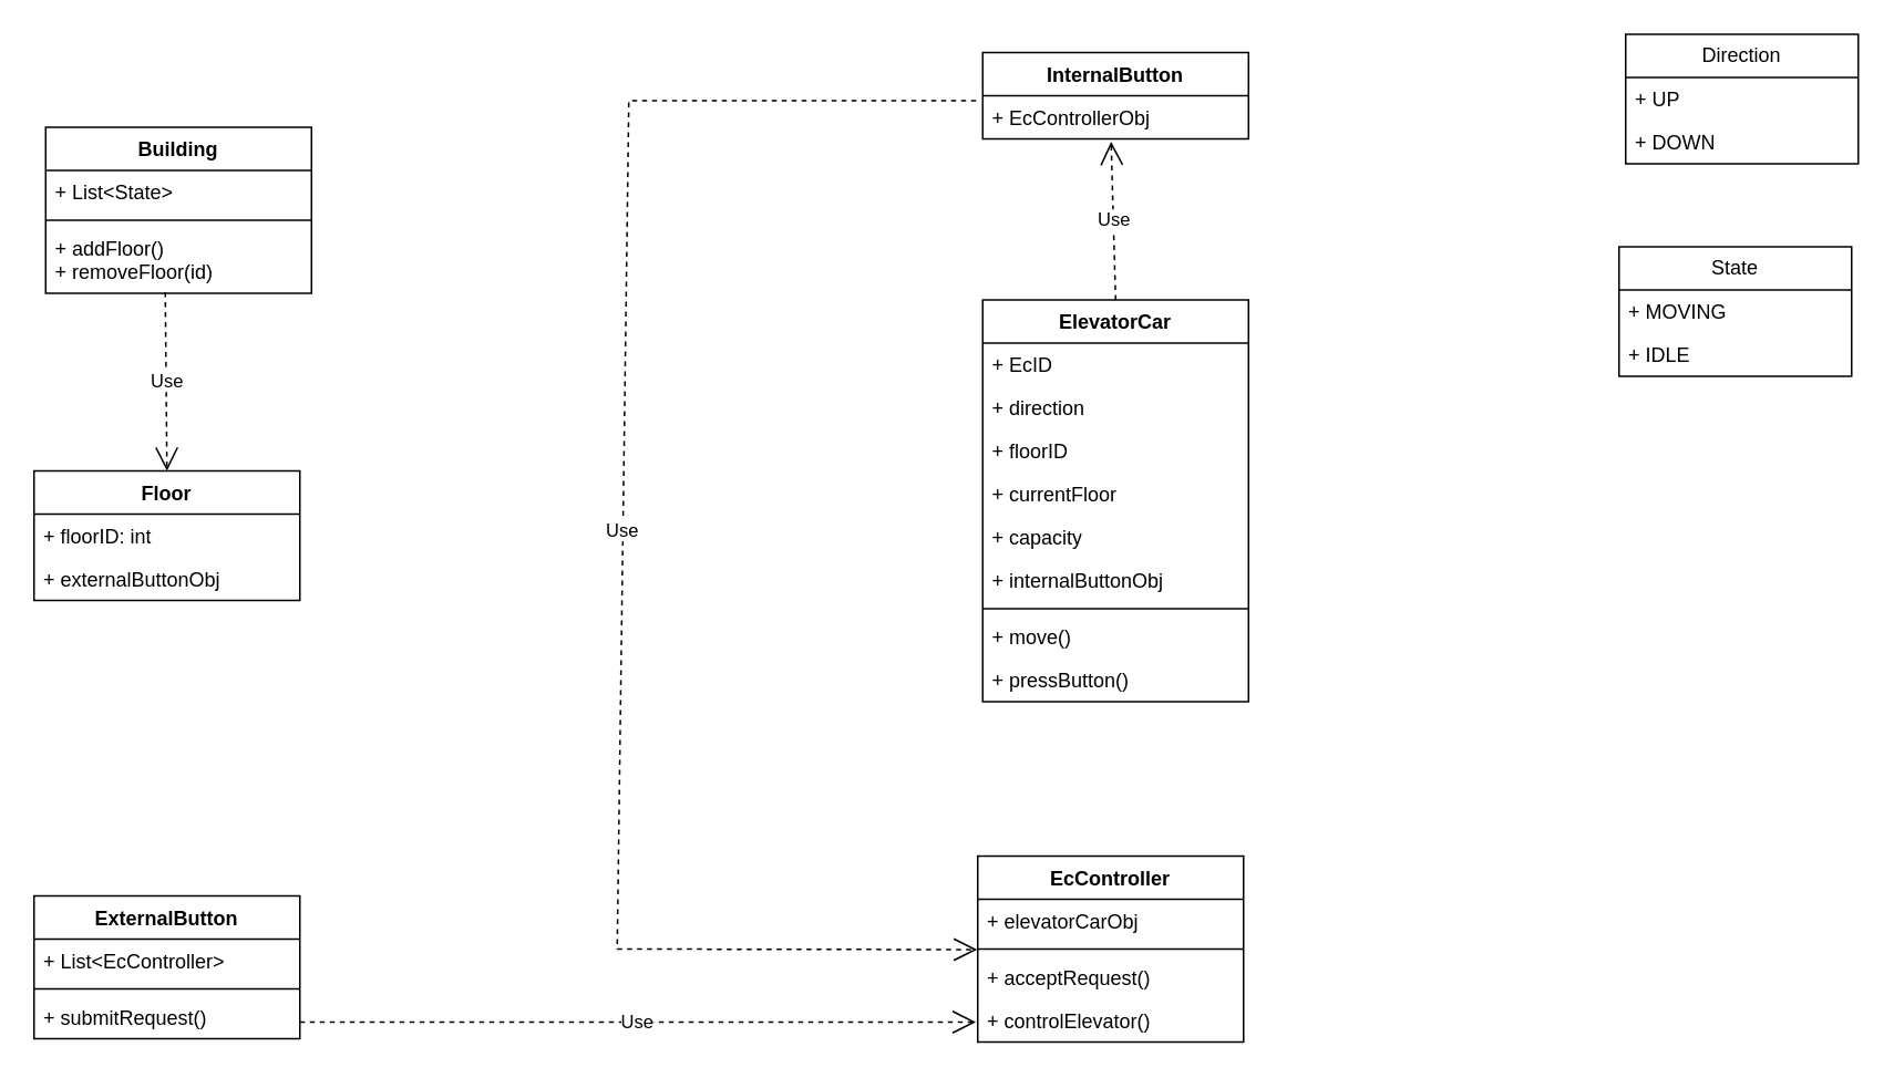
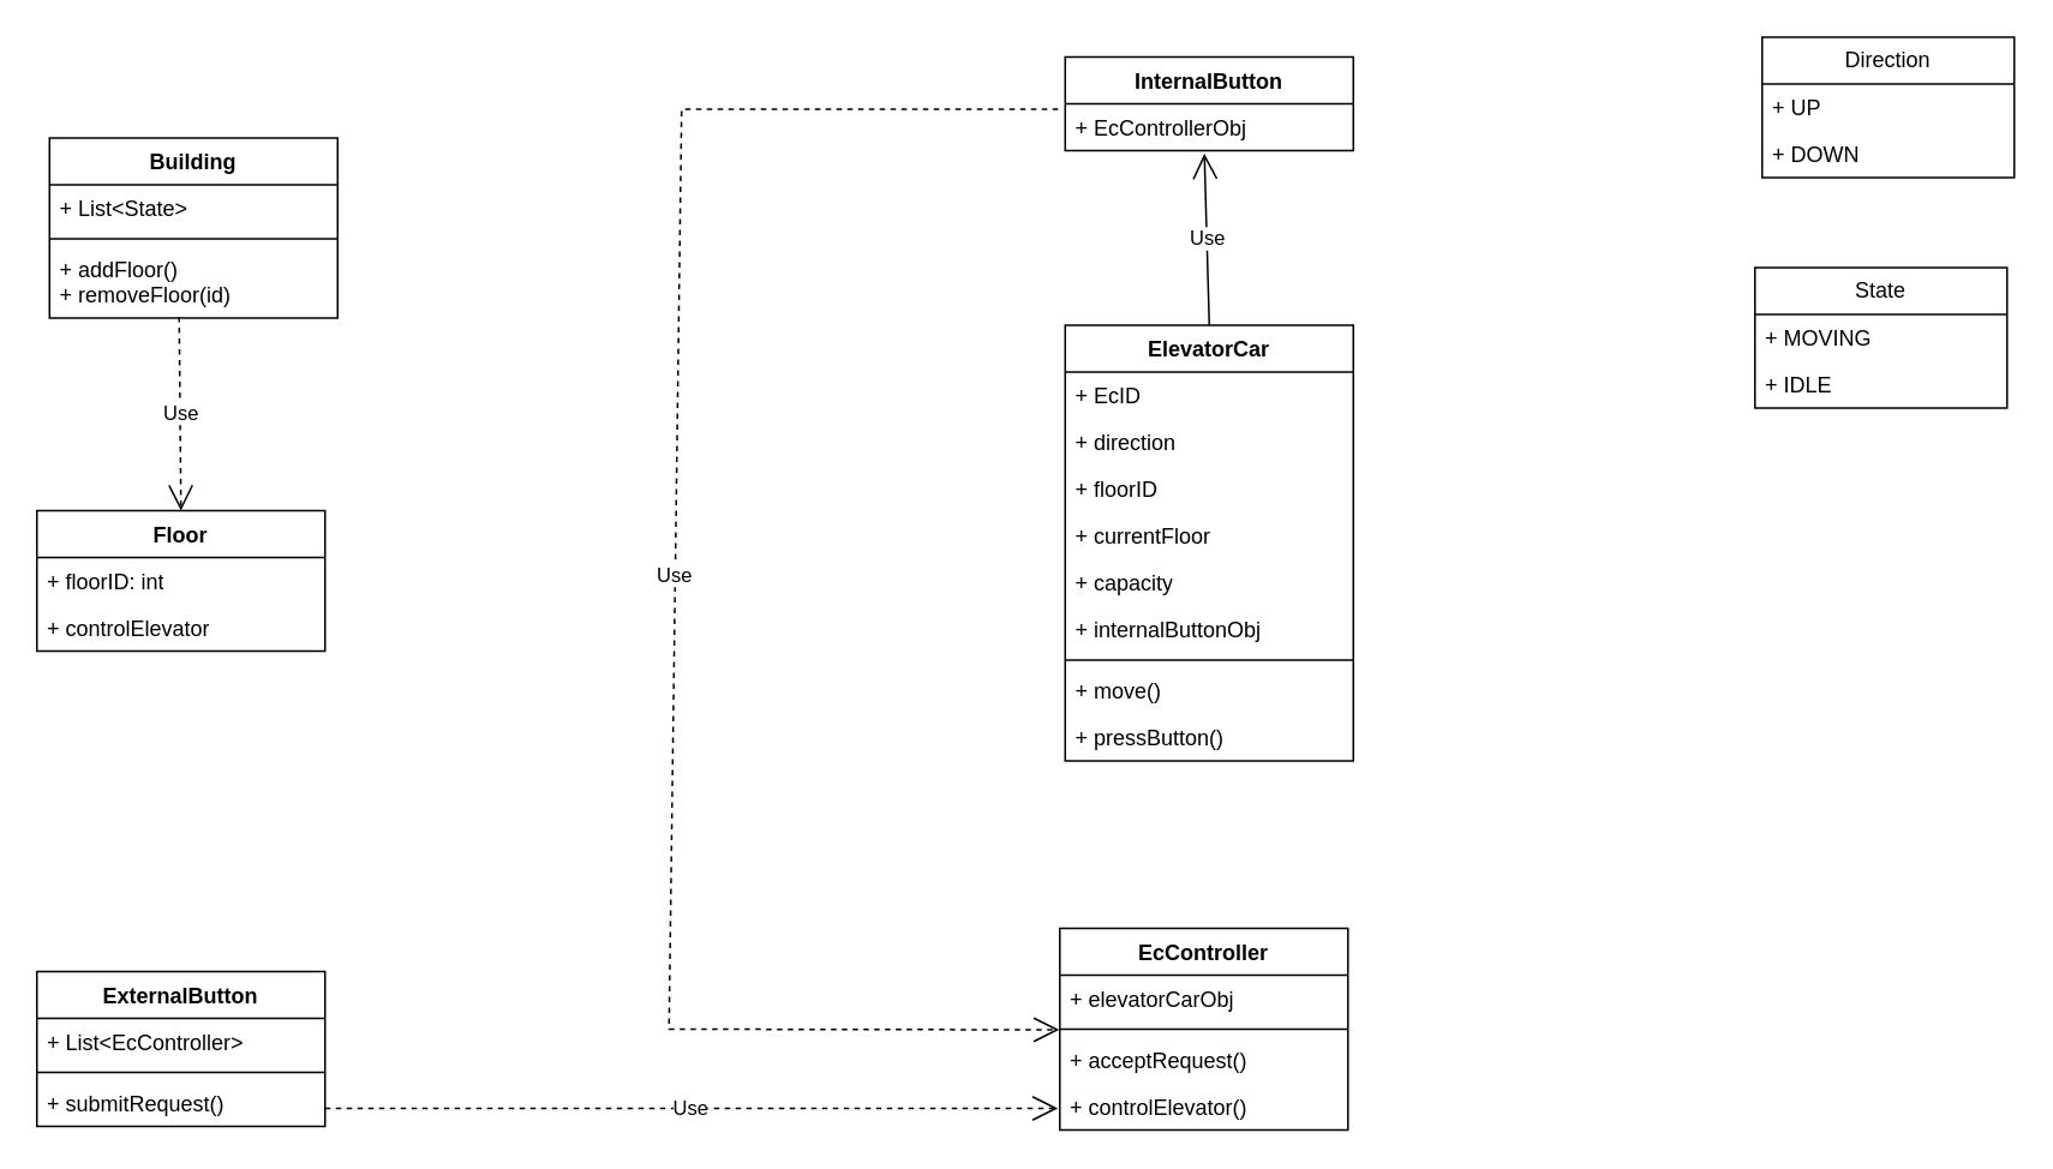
  <mxCell id="0" />
  <mxCell id="1" parent="0" />
  <mxCell id="2" value="Building" style="swimlane;fontStyle=1;align=center;verticalAlign=top;childLayout=stackLayout;horizontal=1;startSize=26;horizontalStack=0;resizeParent=1;resizeParentMax=0;resizeLast=0;collapsible=1;marginBottom=0;whiteSpace=wrap;html=1;" vertex="1" parent="1"><mxGeometry x="27" y="76" width="160" height="100" as="geometry" /></mxCell>
  <mxCell id="3" value="+ List&amp;lt;State&amp;gt;" style="text;strokeColor=none;fillColor=none;align=left;verticalAlign=top;spacingLeft=4;spacingRight=4;overflow=hidden;rotatable=0;points=[[0,0.5],[1,0.5]];portConstraint=eastwest;whiteSpace=wrap;html=1;" vertex="1" parent="2"><mxGeometry y="26" width="160" height="26" as="geometry" /></mxCell>
  <mxCell id="4" value="" style="line;strokeWidth=1;fillColor=none;align=left;verticalAlign=middle;spacingTop=-1;spacingLeft=3;spacingRight=3;rotatable=0;labelPosition=right;points=[];portConstraint=eastwest;strokeColor=inherit;" vertex="1" parent="2"><mxGeometry y="52" width="160" height="8" as="geometry" /></mxCell>
  <mxCell id="5" value="+ addFloor()&lt;div&gt;+ removeFloor(id)&lt;/div&gt;" style="text;strokeColor=none;fillColor=none;align=left;verticalAlign=top;spacingLeft=4;spacingRight=4;overflow=hidden;rotatable=0;points=[[0,0.5],[1,0.5]];portConstraint=eastwest;whiteSpace=wrap;html=1;" vertex="1" parent="2"><mxGeometry y="60" width="160" height="40" as="geometry" /></mxCell>
  <mxCell id="6" value="Floor" style="swimlane;fontStyle=1;align=center;verticalAlign=top;childLayout=stackLayout;horizontal=1;startSize=26;horizontalStack=0;resizeParent=1;resizeParentMax=0;resizeLast=0;collapsible=1;marginBottom=0;whiteSpace=wrap;html=1;" vertex="1" parent="1"><mxGeometry x="20" y="283" width="160" height="78" as="geometry" /></mxCell>
  <mxCell id="7" value="+ floorID: int" style="text;strokeColor=none;fillColor=none;align=left;verticalAlign=top;spacingLeft=4;spacingRight=4;overflow=hidden;rotatable=0;points=[[0,0.5],[1,0.5]];portConstraint=eastwest;whiteSpace=wrap;html=1;" vertex="1" parent="6"><mxGeometry y="26" width="160" height="26" as="geometry" /></mxCell>
- <mxCell id="8" value="+ externalButtonObj" style="text;strokeColor=none;fillColor=none;align=left;verticalAlign=top;spacingLeft=4;spacingRight=4;overflow=hidden;rotatable=0;points=[[0,0.5],[1,0.5]];portConstraint=eastwest;whiteSpace=wrap;html=1;" vertex="1" parent="6"><mxGeometry y="52" width="160" height="26" as="geometry" /></mxCell>
+ <mxCell id="8" value="+ controlElevator" style="text;strokeColor=none;fillColor=none;align=left;verticalAlign=top;spacingLeft=4;spacingRight=4;overflow=hidden;rotatable=0;points=[[0,0.5],[1,0.5]];portConstraint=eastwest;whiteSpace=wrap;html=1;" vertex="1" parent="6"><mxGeometry y="52" width="160" height="26" as="geometry" /></mxCell>
  <mxCell id="9" value="ExternalButton" style="swimlane;fontStyle=1;align=center;verticalAlign=top;childLayout=stackLayout;horizontal=1;startSize=26;horizontalStack=0;resizeParent=1;resizeParentMax=0;resizeLast=0;collapsible=1;marginBottom=0;whiteSpace=wrap;html=1;" vertex="1" parent="1"><mxGeometry x="20" y="539" width="160" height="86" as="geometry" /></mxCell>
  <mxCell id="10" value="+ List&amp;lt;EcController&amp;gt;" style="text;strokeColor=none;fillColor=none;align=left;verticalAlign=top;spacingLeft=4;spacingRight=4;overflow=hidden;rotatable=0;points=[[0,0.5],[1,0.5]];portConstraint=eastwest;whiteSpace=wrap;html=1;" vertex="1" parent="9"><mxGeometry y="26" width="160" height="26" as="geometry" /></mxCell>
  <mxCell id="11" value="" style="line;strokeWidth=1;fillColor=none;align=left;verticalAlign=middle;spacingTop=-1;spacingLeft=3;spacingRight=3;rotatable=0;labelPosition=right;points=[];portConstraint=eastwest;strokeColor=inherit;" vertex="1" parent="9"><mxGeometry y="52" width="160" height="8" as="geometry" /></mxCell>
  <mxCell id="12" value="+ submitRequest()" style="text;strokeColor=none;fillColor=none;align=left;verticalAlign=top;spacingLeft=4;spacingRight=4;overflow=hidden;rotatable=0;points=[[0,0.5],[1,0.5]];portConstraint=eastwest;whiteSpace=wrap;html=1;" vertex="1" parent="9"><mxGeometry y="60" width="160" height="26" as="geometry" /></mxCell>
  <mxCell id="13" value="ElevatorCar" style="swimlane;fontStyle=1;align=center;verticalAlign=top;childLayout=stackLayout;horizontal=1;startSize=26;horizontalStack=0;resizeParent=1;resizeParentMax=0;resizeLast=0;collapsible=1;marginBottom=0;whiteSpace=wrap;html=1;" vertex="1" parent="1"><mxGeometry x="591" y="180" width="160" height="242" as="geometry" /></mxCell>
  <mxCell id="14" value="+ EcID" style="text;strokeColor=none;fillColor=none;align=left;verticalAlign=top;spacingLeft=4;spacingRight=4;overflow=hidden;rotatable=0;points=[[0,0.5],[1,0.5]];portConstraint=eastwest;whiteSpace=wrap;html=1;" vertex="1" parent="13"><mxGeometry y="26" width="160" height="26" as="geometry" /></mxCell>
  <mxCell id="15" value="+ direction" style="text;strokeColor=none;fillColor=none;align=left;verticalAlign=top;spacingLeft=4;spacingRight=4;overflow=hidden;rotatable=0;points=[[0,0.5],[1,0.5]];portConstraint=eastwest;whiteSpace=wrap;html=1;" vertex="1" parent="13"><mxGeometry y="52" width="160" height="26" as="geometry" /></mxCell>
  <mxCell id="16" value="+ floorID" style="text;strokeColor=none;fillColor=none;align=left;verticalAlign=top;spacingLeft=4;spacingRight=4;overflow=hidden;rotatable=0;points=[[0,0.5],[1,0.5]];portConstraint=eastwest;whiteSpace=wrap;html=1;" vertex="1" parent="13"><mxGeometry y="78" width="160" height="26" as="geometry" /></mxCell>
  <mxCell id="17" value="+ currentFloor" style="text;strokeColor=none;fillColor=none;align=left;verticalAlign=top;spacingLeft=4;spacingRight=4;overflow=hidden;rotatable=0;points=[[0,0.5],[1,0.5]];portConstraint=eastwest;whiteSpace=wrap;html=1;" vertex="1" parent="13"><mxGeometry y="104" width="160" height="26" as="geometry" /></mxCell>
  <mxCell id="18" value="+ capacity" style="text;strokeColor=none;fillColor=none;align=left;verticalAlign=top;spacingLeft=4;spacingRight=4;overflow=hidden;rotatable=0;points=[[0,0.5],[1,0.5]];portConstraint=eastwest;whiteSpace=wrap;html=1;" vertex="1" parent="13"><mxGeometry y="130" width="160" height="26" as="geometry" /></mxCell>
  <mxCell id="19" value="+ internalButtonObj" style="text;strokeColor=none;fillColor=none;align=left;verticalAlign=top;spacingLeft=4;spacingRight=4;overflow=hidden;rotatable=0;points=[[0,0.5],[1,0.5]];portConstraint=eastwest;whiteSpace=wrap;html=1;" vertex="1" parent="13"><mxGeometry y="156" width="160" height="26" as="geometry" /></mxCell>
  <mxCell id="20" value="" style="line;strokeWidth=1;fillColor=none;align=left;verticalAlign=middle;spacingTop=-1;spacingLeft=3;spacingRight=3;rotatable=0;labelPosition=right;points=[];portConstraint=eastwest;strokeColor=inherit;" vertex="1" parent="13"><mxGeometry y="182" width="160" height="8" as="geometry" /></mxCell>
  <mxCell id="21" value="+ move()" style="text;strokeColor=none;fillColor=none;align=left;verticalAlign=top;spacingLeft=4;spacingRight=4;overflow=hidden;rotatable=0;points=[[0,0.5],[1,0.5]];portConstraint=eastwest;whiteSpace=wrap;html=1;" vertex="1" parent="13"><mxGeometry y="190" width="160" height="26" as="geometry" /></mxCell>
  <mxCell id="22" value="+ pressButton()" style="text;strokeColor=none;fillColor=none;align=left;verticalAlign=top;spacingLeft=4;spacingRight=4;overflow=hidden;rotatable=0;points=[[0,0.5],[1,0.5]];portConstraint=eastwest;whiteSpace=wrap;html=1;" vertex="1" parent="13"><mxGeometry y="216" width="160" height="26" as="geometry" /></mxCell>
  <mxCell id="23" value="Direction" style="swimlane;fontStyle=0;childLayout=stackLayout;horizontal=1;startSize=26;fillColor=none;horizontalStack=0;resizeParent=1;resizeParentMax=0;resizeLast=0;collapsible=1;marginBottom=0;whiteSpace=wrap;html=1;" vertex="1" parent="1"><mxGeometry x="978" y="20" width="140" height="78" as="geometry" /></mxCell>
  <mxCell id="24" value="+ UP" style="text;strokeColor=none;fillColor=none;align=left;verticalAlign=top;spacingLeft=4;spacingRight=4;overflow=hidden;rotatable=0;points=[[0,0.5],[1,0.5]];portConstraint=eastwest;whiteSpace=wrap;html=1;" vertex="1" parent="23"><mxGeometry y="26" width="140" height="26" as="geometry" /></mxCell>
  <mxCell id="25" value="+ DOWN" style="text;strokeColor=none;fillColor=none;align=left;verticalAlign=top;spacingLeft=4;spacingRight=4;overflow=hidden;rotatable=0;points=[[0,0.5],[1,0.5]];portConstraint=eastwest;whiteSpace=wrap;html=1;" vertex="1" parent="23"><mxGeometry y="52" width="140" height="26" as="geometry" /></mxCell>
  <mxCell id="26" value="State" style="swimlane;fontStyle=0;childLayout=stackLayout;horizontal=1;startSize=26;fillColor=none;horizontalStack=0;resizeParent=1;resizeParentMax=0;resizeLast=0;collapsible=1;marginBottom=0;whiteSpace=wrap;html=1;" vertex="1" parent="1"><mxGeometry x="974" y="148" width="140" height="78" as="geometry" /></mxCell>
  <mxCell id="27" value="+ MOVING" style="text;strokeColor=none;fillColor=none;align=left;verticalAlign=top;spacingLeft=4;spacingRight=4;overflow=hidden;rotatable=0;points=[[0,0.5],[1,0.5]];portConstraint=eastwest;whiteSpace=wrap;html=1;" vertex="1" parent="26"><mxGeometry y="26" width="140" height="26" as="geometry" /></mxCell>
  <mxCell id="28" value="+ IDLE" style="text;strokeColor=none;fillColor=none;align=left;verticalAlign=top;spacingLeft=4;spacingRight=4;overflow=hidden;rotatable=0;points=[[0,0.5],[1,0.5]];portConstraint=eastwest;whiteSpace=wrap;html=1;" vertex="1" parent="26"><mxGeometry y="52" width="140" height="26" as="geometry" /></mxCell>
  <mxCell id="29" value="EcController" style="swimlane;fontStyle=1;align=center;verticalAlign=top;childLayout=stackLayout;horizontal=1;startSize=26;horizontalStack=0;resizeParent=1;resizeParentMax=0;resizeLast=0;collapsible=1;marginBottom=0;whiteSpace=wrap;html=1;" vertex="1" parent="1"><mxGeometry x="588" y="515" width="160" height="112" as="geometry" /></mxCell>
  <mxCell id="30" value="+ elevatorCarObj" style="text;strokeColor=none;fillColor=none;align=left;verticalAlign=top;spacingLeft=4;spacingRight=4;overflow=hidden;rotatable=0;points=[[0,0.5],[1,0.5]];portConstraint=eastwest;whiteSpace=wrap;html=1;" vertex="1" parent="29"><mxGeometry y="26" width="160" height="26" as="geometry" /></mxCell>
  <mxCell id="31" value="" style="line;strokeWidth=1;fillColor=none;align=left;verticalAlign=middle;spacingTop=-1;spacingLeft=3;spacingRight=3;rotatable=0;labelPosition=right;points=[];portConstraint=eastwest;strokeColor=inherit;" vertex="1" parent="29"><mxGeometry y="52" width="160" height="8" as="geometry" /></mxCell>
  <mxCell id="32" value="+ acceptRequest()" style="text;strokeColor=none;fillColor=none;align=left;verticalAlign=top;spacingLeft=4;spacingRight=4;overflow=hidden;rotatable=0;points=[[0,0.5],[1,0.5]];portConstraint=eastwest;whiteSpace=wrap;html=1;" vertex="1" parent="29"><mxGeometry y="60" width="160" height="26" as="geometry" /></mxCell>
  <mxCell id="33" value="+ controlElevator()" style="text;strokeColor=none;fillColor=none;align=left;verticalAlign=top;spacingLeft=4;spacingRight=4;overflow=hidden;rotatable=0;points=[[0,0.5],[1,0.5]];portConstraint=eastwest;whiteSpace=wrap;html=1;" vertex="1" parent="29"><mxGeometry y="86" width="160" height="26" as="geometry" /></mxCell>
  <mxCell id="34" value="InternalButton" style="swimlane;fontStyle=1;align=center;verticalAlign=top;childLayout=stackLayout;horizontal=1;startSize=26;horizontalStack=0;resizeParent=1;resizeParentMax=0;resizeLast=0;collapsible=1;marginBottom=0;whiteSpace=wrap;html=1;" vertex="1" parent="1"><mxGeometry x="591" y="31" width="160" height="52" as="geometry" /></mxCell>
  <mxCell id="35" value="+ EcControllerObj" style="text;strokeColor=none;fillColor=none;align=left;verticalAlign=top;spacingLeft=4;spacingRight=4;overflow=hidden;rotatable=0;points=[[0,0.5],[1,0.5]];portConstraint=eastwest;whiteSpace=wrap;html=1;" vertex="1" parent="34"><mxGeometry y="26" width="160" height="26" as="geometry" /></mxCell>
  <mxCell id="36" value="Use" style="endArrow=open;endSize=12;dashed=1;html=1;rounded=0;exitX=0.45;exitY=0.983;exitDx=0;exitDy=0;exitPerimeter=0;entryX=0.5;entryY=0;entryDx=0;entryDy=0;" edge="1" parent="1" source="5" target="6"><mxGeometry width="160" relative="1" as="geometry"><mxPoint x="93" y="180" as="sourcePoint" /><mxPoint x="253" y="180" as="targetPoint" /></mxGeometry></mxCell>
- <mxCell id="37" value="Use" style="endArrow=open;endSize=12;dashed=1;html=1;rounded=0;entryX=0.483;entryY=1.064;entryDx=0;entryDy=0;entryPerimeter=0;exitX=0.5;exitY=0;exitDx=0;exitDy=0;" edge="1" parent="1" source="13" target="35"><mxGeometry width="160" relative="1" as="geometry"><mxPoint x="674" y="177" as="sourcePoint" /><mxPoint x="851" y="158" as="targetPoint" /></mxGeometry></mxCell>
+ <mxCell id="37" value="Use" style="endArrow=open;endSize=12;dashed=0;html=1;rounded=0;entryX=0.483;entryY=1.064;entryDx=0;entryDy=0;entryPerimeter=0;exitX=0.5;exitY=0;exitDx=0;exitDy=0;" edge="1" parent="1" source="13" target="35"><mxGeometry width="160" relative="1" as="geometry"><mxPoint x="674" y="177" as="sourcePoint" /><mxPoint x="851" y="158" as="targetPoint" /></mxGeometry></mxCell>
  <mxCell id="38" value="Use" style="endArrow=open;endSize=12;dashed=1;html=1;rounded=0;entryX=0.006;entryY=0.375;entryDx=0;entryDy=0;entryPerimeter=0;" edge="1" parent="1"><mxGeometry width="160" relative="1" as="geometry"><mxPoint x="180" y="615" as="sourcePoint" /><mxPoint x="586.96" y="615" as="targetPoint" /></mxGeometry></mxCell>
  <mxCell id="39" value="Use" style="endArrow=open;endSize=12;dashed=1;html=1;rounded=0;exitX=-0.025;exitY=0.115;exitDx=0;exitDy=0;exitPerimeter=0;entryX=-0.002;entryY=1.167;entryDx=0;entryDy=0;entryPerimeter=0;" edge="1" parent="1" source="35" target="30"><mxGeometry width="160" relative="1" as="geometry"><mxPoint x="361" y="121" as="sourcePoint" /><mxPoint x="521" y="121" as="targetPoint" /><Array as="points"><mxPoint x="378" y="60" /><mxPoint x="371" y="571" /></Array></mxGeometry></mxCell>
